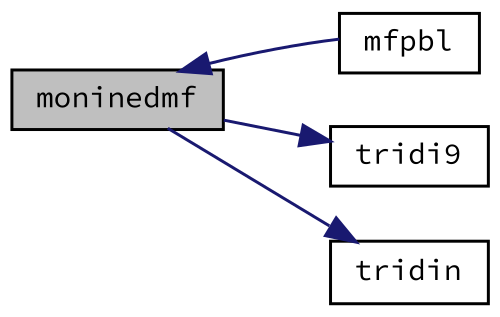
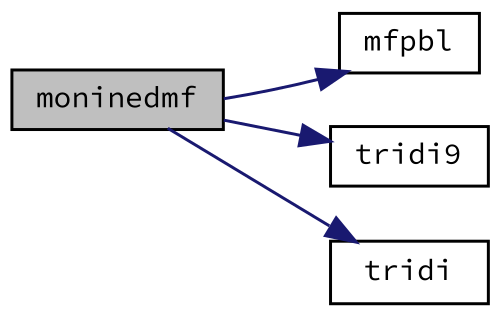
  digraph {
    fontname="Source Code Pro"
    rankdir=LR
    node [color=black fillcolor=white fontname="Source Code Pro" fontsize=10 shape=record style=filled]
    edge [color=midnightblue fontname="Source Code Pro" fontsize=10 labelfontname=Helvetica labelfontsize=10 style=solid]
    n1 [fillcolor=grey75 fontcolor=black height=0.2 label=moninedmf width=0.4]
    n2 [height=0.2 label=mfpbl width=0.4]
    n3 [height=0.2 label=tridi9 width=0.4]
-   n4 [height=0.2 label=tridin width=0.4]
-   n2 -> n1
+   n4 [height=0.2 label=tridi width=0.4]
+   n1 -> n2
    n1 -> n3
    n1 -> n4
  }
